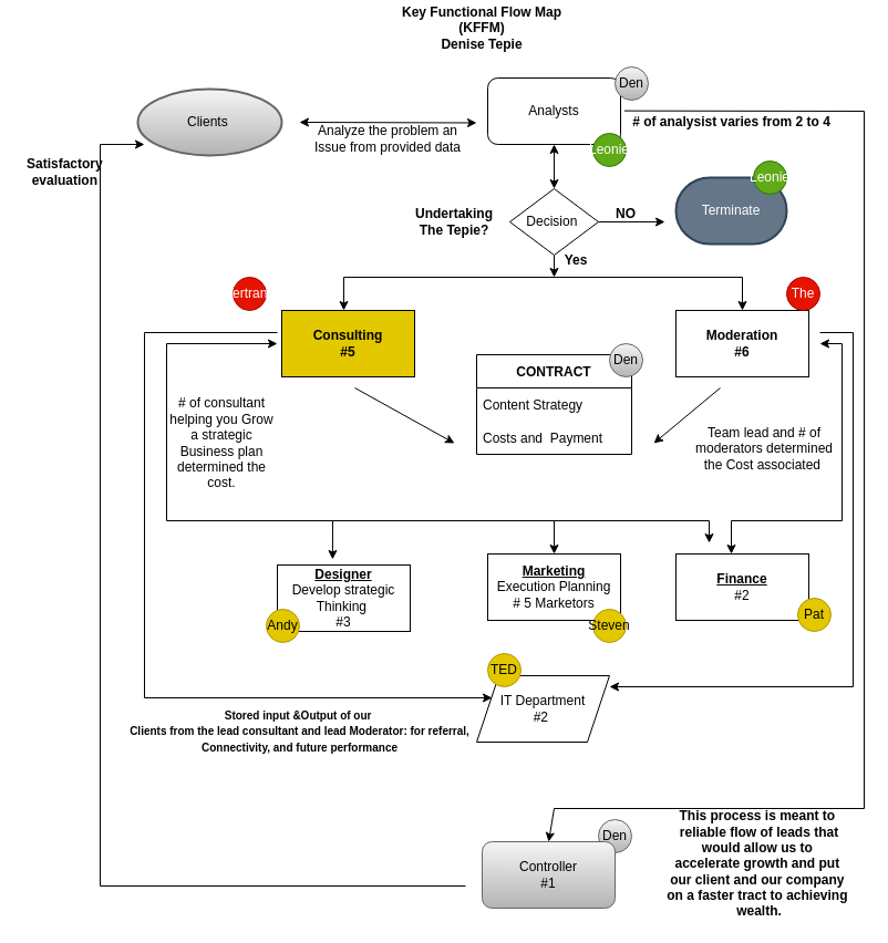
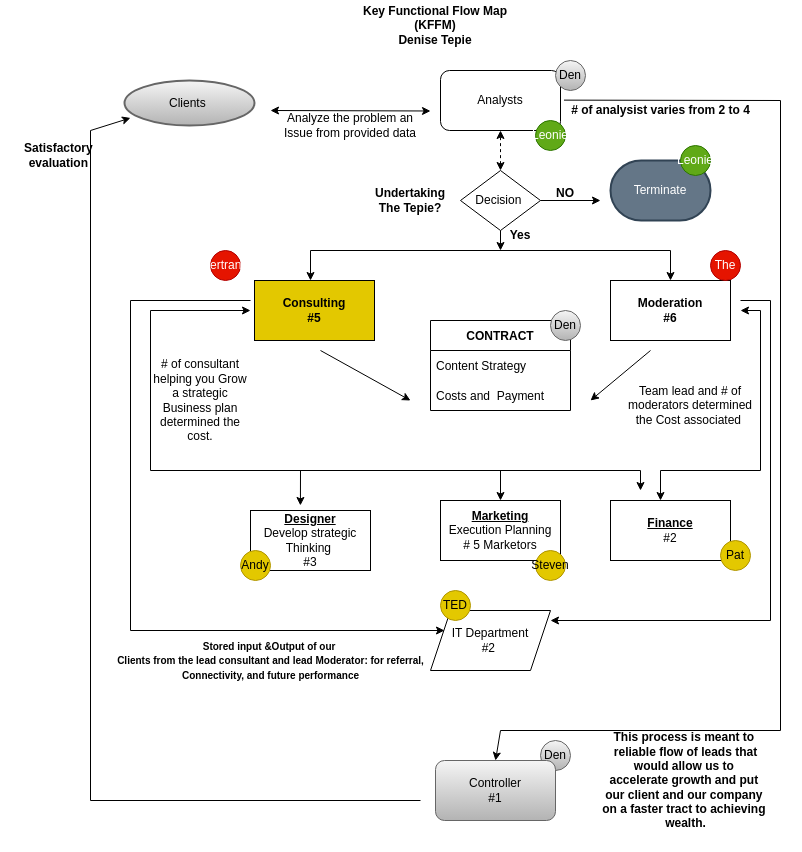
  <mxCell id="0" />
  <mxCell id="1" parent="0" />
  <mxCell id="2" value="&lt;b&gt;Consulting&lt;br&gt;#5&lt;br&gt;&lt;/b&gt;" style="rounded=0;whiteSpace=wrap;html=1;fillColor=#e3c800;" parent="1" vertex="1"><mxGeometry x="254" y="280" width="120" height="60" as="geometry" /></mxCell>
  <mxCell id="3" value="&lt;b&gt;Moderation&lt;br&gt;#6&lt;br&gt;&lt;/b&gt;" style="rounded=0;whiteSpace=wrap;html=1;" parent="1" vertex="1"><mxGeometry x="610" y="280" width="120" height="60" as="geometry" /></mxCell>
  <mxCell id="4" value="Analysts" style="rounded=1;whiteSpace=wrap;html=1;" parent="1" vertex="1"><mxGeometry x="440" y="70" width="120" height="60" as="geometry" /></mxCell>
  <mxCell id="5" value="" style="endArrow=classic;startArrow=classic;html=1;rounded=0;" parent="1" edge="1"><mxGeometry width="50" height="50" relative="1" as="geometry"><mxPoint x="270" y="110" as="sourcePoint" /><mxPoint x="430" y="110.5" as="targetPoint" /></mxGeometry></mxCell>
  <mxCell id="6" value="Leonie" style="ellipse;whiteSpace=wrap;html=1;aspect=fixed;fillColor=#60a917;fontColor=#ffffff;strokeColor=#2D7600;" parent="1" vertex="1"><mxGeometry x="535" y="120" width="30" height="30" as="geometry" /></mxCell>
  <mxCell id="7" value="Den" style="ellipse;whiteSpace=wrap;html=1;aspect=fixed;fillColor=#f5f5f5;gradientColor=#b3b3b3;strokeColor=#666666;" parent="1" vertex="1"><mxGeometry x="555" y="60" width="30" height="30" as="geometry" /></mxCell>
  <mxCell id="8" value="" style="endArrow=none;html=1;rounded=0;" parent="1" edge="1"><mxGeometry width="50" height="50" relative="1" as="geometry"><mxPoint x="310" y="250" as="sourcePoint" /><mxPoint x="670" y="250" as="targetPoint" /><Array as="points" /></mxGeometry></mxCell>
  <mxCell id="9" value="# of analysist varies from 2 to 4" style="text;html=1;align=center;verticalAlign=middle;resizable=0;points=[];autosize=1;strokeColor=none;fillColor=none;fontStyle=1" parent="1" vertex="1"><mxGeometry x="565" y="100" width="190" height="20" as="geometry" /></mxCell>
  <mxCell id="10" value="Analyze the problem an Issue from provided data" style="text;html=1;strokeColor=none;fillColor=none;align=center;verticalAlign=middle;whiteSpace=wrap;rounded=0;" parent="1" vertex="1"><mxGeometry x="280" y="110" width="140" height="30" as="geometry" /></mxCell>
  <mxCell id="11" value="Undertaking&lt;br&gt;The Tepie?" style="text;html=1;strokeColor=none;fillColor=none;align=center;verticalAlign=middle;whiteSpace=wrap;rounded=0;fontStyle=1" parent="1" vertex="1"><mxGeometry x="360" y="170" width="100" height="60" as="geometry" /></mxCell>
  <mxCell id="12" value="Decision&amp;nbsp;" style="rhombus;whiteSpace=wrap;html=1;" parent="1" vertex="1"><mxGeometry x="460" y="170" width="80" height="60" as="geometry" /></mxCell>
  <mxCell id="13" value="" style="endArrow=classic;html=1;rounded=0;" parent="1" source="12" edge="1"><mxGeometry width="50" height="50" relative="1" as="geometry"><mxPoint x="480" y="270" as="sourcePoint" /><mxPoint x="500" y="250" as="targetPoint" /></mxGeometry></mxCell>
  <mxCell id="14" value="Yes" style="text;html=1;strokeColor=none;fillColor=none;align=center;verticalAlign=middle;whiteSpace=wrap;rounded=0;fontStyle=1" parent="1" vertex="1"><mxGeometry x="490" y="220" width="60" height="30" as="geometry" /></mxCell>
  <mxCell id="15" style="edgeStyle=none;rounded=0;orthogonalLoop=1;jettySize=auto;html=1;entryX=1;entryY=0.75;entryDx=0;entryDy=0;" parent="1" edge="1"><mxGeometry relative="1" as="geometry"><mxPoint x="590" y="202.5" as="sourcePoint" /><mxPoint x="590" y="202.5" as="targetPoint" /></mxGeometry></mxCell>
  <mxCell id="16" style="edgeStyle=none;rounded=0;orthogonalLoop=1;jettySize=auto;html=1;exitX=0;exitY=0.5;exitDx=0;exitDy=0;" parent="1" edge="1"><mxGeometry relative="1" as="geometry"><mxPoint x="530" y="195" as="sourcePoint" /><mxPoint x="530" y="195" as="targetPoint" /></mxGeometry></mxCell>
  <mxCell id="17" value="" style="endArrow=classic;html=1;rounded=0;exitX=1;exitY=0.5;exitDx=0;exitDy=0;" parent="1" source="12" edge="1"><mxGeometry width="50" height="50" relative="1" as="geometry"><mxPoint x="550" y="230" as="sourcePoint" /><mxPoint x="600" y="200" as="targetPoint" /></mxGeometry></mxCell>
  <mxCell id="18" value="NO" style="text;html=1;align=center;verticalAlign=middle;whiteSpace=wrap;rounded=0;fontStyle=1;" parent="1" vertex="1"><mxGeometry x="535" y="175" width="60" height="35" as="geometry" /></mxCell>
  <mxCell id="19" value="Terminate" style="strokeWidth=2;html=1;shape=mxgraph.flowchart.terminator;whiteSpace=wrap;fillColor=#647687;fontColor=#ffffff;strokeColor=#314354;" parent="1" vertex="1"><mxGeometry x="610" y="160" width="100" height="60" as="geometry" /></mxCell>
- <mxCell id="20" value="&amp;nbsp;Clients &amp;nbsp;" style="strokeWidth=2;html=1;shape=mxgraph.flowchart.start_1;whiteSpace=wrap;fillColor=#f5f5f5;gradientColor=#b3b3b3;strokeColor=#666666;" parent="1" vertex="1"><mxGeometry x="124" y="80" width="130" height="60" as="geometry" /></mxCell>
+ <mxCell id="20" value="&amp;nbsp;Clients &amp;nbsp;" style="strokeWidth=2;html=1;shape=mxgraph.flowchart.start_1;whiteSpace=wrap;fillColor=#f5f5f5;gradientColor=#b3b3b3;strokeColor=#666666;" parent="1" vertex="1"><mxGeometry x="124" y="80" width="130" height="45" as="geometry" /></mxCell>
  <mxCell id="21" value="Leonie" style="ellipse;whiteSpace=wrap;html=1;aspect=fixed;fillColor=#60a917;fontColor=#ffffff;strokeColor=#2D7600;" parent="1" vertex="1"><mxGeometry x="680" y="145" width="30" height="30" as="geometry" /></mxCell>
  <mxCell id="22" value="" style="endArrow=classic;html=1;rounded=0;" parent="1" edge="1"><mxGeometry width="50" height="50" relative="1" as="geometry"><mxPoint x="310" y="250" as="sourcePoint" /><mxPoint x="310" y="280" as="targetPoint" /></mxGeometry></mxCell>
  <mxCell id="23" value="" style="endArrow=classic;html=1;rounded=0;entryX=0.5;entryY=0;entryDx=0;entryDy=0;" parent="1" target="3" edge="1"><mxGeometry width="50" height="50" relative="1" as="geometry"><mxPoint x="670" y="250" as="sourcePoint" /><mxPoint x="710" y="250" as="targetPoint" /></mxGeometry></mxCell>
  <mxCell id="24" value="CONTRACT" style="swimlane;fontStyle=1;childLayout=stackLayout;horizontal=1;startSize=30;horizontalStack=0;resizeParent=1;resizeParentMax=0;resizeLast=0;collapsible=1;marginBottom=0;" parent="1" vertex="1"><mxGeometry x="430" y="320" width="140" height="90" as="geometry" /></mxCell>
  <mxCell id="25" value="Content Strategy" style="text;strokeColor=none;fillColor=none;align=left;verticalAlign=middle;spacingLeft=4;spacingRight=4;overflow=hidden;points=[[0,0.5],[1,0.5]];portConstraint=eastwest;rotatable=0;" parent="24" vertex="1"><mxGeometry y="30" width="140" height="30" as="geometry" /></mxCell>
  <mxCell id="26" value="Costs and  Payment" style="text;strokeColor=none;fillColor=none;align=left;verticalAlign=middle;spacingLeft=4;spacingRight=4;overflow=hidden;points=[[0,0.5],[1,0.5]];portConstraint=eastwest;rotatable=0;" parent="24" vertex="1"><mxGeometry y="60" width="140" height="30" as="geometry" /></mxCell>
  <mxCell id="27" value="Bertrand" style="ellipse;whiteSpace=wrap;html=1;aspect=fixed;fillColor=#e51400;fontColor=#ffffff;strokeColor=#B20000;" parent="1" vertex="1"><mxGeometry x="210" y="250" width="30" height="30" as="geometry" /></mxCell>
  <mxCell id="28" value="The" style="ellipse;whiteSpace=wrap;html=1;aspect=fixed;fillColor=#e51400;fontColor=#ffffff;strokeColor=#B20000;" parent="1" vertex="1"><mxGeometry x="710" y="250" width="30" height="30" as="geometry" /></mxCell>
  <mxCell id="29" value="" style="endArrow=classic;html=1;rounded=0;" parent="1" edge="1"><mxGeometry width="50" height="50" relative="1" as="geometry"><mxPoint x="320" y="350" as="sourcePoint" /><mxPoint x="410" y="400" as="targetPoint" /></mxGeometry></mxCell>
  <mxCell id="30" value="" style="endArrow=classic;html=1;rounded=0;" parent="1" edge="1"><mxGeometry width="50" height="50" relative="1" as="geometry"><mxPoint x="650" y="350" as="sourcePoint" /><mxPoint x="590" y="400" as="targetPoint" /></mxGeometry></mxCell>
  <mxCell id="31" value="Team lead and # of moderators determined the Cost associated&amp;nbsp;" style="text;html=1;strokeColor=none;fillColor=none;align=center;verticalAlign=middle;whiteSpace=wrap;rounded=0;" parent="1" vertex="1"><mxGeometry x="620" y="380" width="140" height="50" as="geometry" /></mxCell>
  <mxCell id="32" value="# of consultant helping you Grow a strategic Business plan determined the cost.&lt;br&gt;" style="text;html=1;strokeColor=none;fillColor=none;align=center;verticalAlign=middle;whiteSpace=wrap;rounded=0;" parent="1" vertex="1"><mxGeometry x="150" y="390" width="100" height="20" as="geometry" /></mxCell>
  <mxCell id="33" value="&lt;u&gt;&lt;b&gt;Designer&lt;/b&gt;&lt;br&gt;&lt;/u&gt;Develop&amp;nbsp;strategic Thinking&amp;nbsp;&lt;br&gt;#3" style="rounded=0;whiteSpace=wrap;html=1;" parent="1" vertex="1"><mxGeometry x="250" y="510" width="120" height="60" as="geometry" /></mxCell>
  <mxCell id="34" value="&lt;b&gt;&lt;u&gt;Marketing&lt;/u&gt;&lt;br&gt;&lt;/b&gt;Execution Planning&lt;br&gt;# 5 Marketors" style="rounded=0;whiteSpace=wrap;html=1;" parent="1" vertex="1"><mxGeometry x="440" y="500" width="120" height="60" as="geometry" /></mxCell>
  <mxCell id="35" value="&lt;b&gt;&lt;u&gt;Finance&lt;br&gt;&lt;/u&gt;&lt;/b&gt;#2" style="rounded=0;whiteSpace=wrap;html=1;" parent="1" vertex="1"><mxGeometry x="610" y="500" width="120" height="60" as="geometry" /></mxCell>
  <mxCell id="36" value="Pat" style="ellipse;whiteSpace=wrap;html=1;aspect=fixed;fillColor=#e3c800;fontColor=#000000;strokeColor=#B09500;" parent="1" vertex="1"><mxGeometry x="720" y="540" width="30" height="30" as="geometry" /></mxCell>
  <mxCell id="37" value="Steven" style="ellipse;whiteSpace=wrap;html=1;aspect=fixed;fillColor=#e3c800;fontColor=#000000;strokeColor=#B09500;" parent="1" vertex="1"><mxGeometry x="535" y="550" width="30" height="30" as="geometry" /></mxCell>
  <mxCell id="38" value="Andy" style="ellipse;whiteSpace=wrap;html=1;aspect=fixed;fillColor=#e3c800;fontColor=#000000;strokeColor=#B09500;" parent="1" vertex="1"><mxGeometry x="240" y="550" width="30" height="30" as="geometry" /></mxCell>
  <mxCell id="39" value="IT Department&lt;br&gt;#2&amp;nbsp;" style="shape=parallelogram;perimeter=parallelogramPerimeter;whiteSpace=wrap;html=1;fixedSize=1;" parent="1" vertex="1"><mxGeometry x="430" y="610" width="120" height="60" as="geometry" /></mxCell>
  <mxCell id="40" value="This process is meant to&amp;nbsp;&lt;br&gt;reliable flow of leads that&lt;br&gt;would allow us to&amp;nbsp;&lt;br&gt;accelerate growth and put&amp;nbsp;&lt;br&gt;our client and our company&amp;nbsp;&lt;br&gt;on a faster tract to achieving&amp;nbsp;&lt;br&gt;wealth." style="text;html=1;align=center;verticalAlign=middle;resizable=0;points=[];autosize=1;strokeColor=none;fillColor=none;fontStyle=1;strokeWidth=0;" parent="1" vertex="1"><mxGeometry x="595" y="730" width="180" height="100" as="geometry" /></mxCell>
  <mxCell id="41" value="&lt;font style=&quot;font-size: 10px&quot;&gt;&lt;span&gt;Stored input &amp;amp;&lt;/span&gt;&lt;span&gt;Output of our&amp;nbsp;&lt;/span&gt;&lt;br&gt;&lt;span&gt;Clients from the lead consultant and lead Moderator: for referral,&lt;/span&gt;&lt;br&gt;&lt;span&gt;Connectivity, and future performance&lt;/span&gt;&lt;/font&gt;" style="text;html=1;align=center;verticalAlign=middle;resizable=0;points=[];autosize=1;strokeColor=none;fillColor=none;fontStyle=1" parent="1" vertex="1"><mxGeometry x="110" y="635" width="320" height="50" as="geometry" /></mxCell>
  <mxCell id="42" value="TED" style="ellipse;whiteSpace=wrap;html=1;aspect=fixed;fillColor=#e3c800;strokeColor=#B09500;fontColor=#000000;" parent="1" vertex="1"><mxGeometry x="440" y="590" width="30" height="30" as="geometry" /></mxCell>
  <mxCell id="43" value="Den" style="ellipse;whiteSpace=wrap;html=1;aspect=fixed;fillColor=#f5f5f5;gradientColor=#b3b3b3;strokeColor=#666666;" parent="1" vertex="1"><mxGeometry x="550" y="310" width="30" height="30" as="geometry" /></mxCell>
  <mxCell id="44" value="Den" style="ellipse;whiteSpace=wrap;html=1;aspect=fixed;fillColor=#f5f5f5;gradientColor=#b3b3b3;strokeColor=#666666;" parent="1" vertex="1"><mxGeometry x="540" y="740" width="30" height="30" as="geometry" /></mxCell>
  <mxCell id="45" value="Controller&lt;br&gt;#1" style="rounded=1;whiteSpace=wrap;html=1;fillColor=#f5f5f5;gradientColor=#b3b3b3;strokeColor=#666666;" parent="1" vertex="1"><mxGeometry x="435" y="760" width="120" height="60" as="geometry" /></mxCell>
  <mxCell id="46" value="" style="endArrow=none;html=1;rounded=0;" parent="1" edge="1"><mxGeometry width="50" height="50" relative="1" as="geometry"><mxPoint x="150" y="470" as="sourcePoint" /><mxPoint x="150" y="310" as="targetPoint" /></mxGeometry></mxCell>
  <mxCell id="47" value="" style="endArrow=none;html=1;rounded=0;" parent="1" edge="1"><mxGeometry width="50" height="50" relative="1" as="geometry"><mxPoint x="660" y="470" as="sourcePoint" /><mxPoint x="760" y="470" as="targetPoint" /></mxGeometry></mxCell>
  <mxCell id="48" value="" style="endArrow=none;html=1;rounded=0;" parent="1" edge="1"><mxGeometry width="50" height="50" relative="1" as="geometry"><mxPoint x="90" y="800" as="sourcePoint" /><mxPoint x="420" y="800" as="targetPoint" /></mxGeometry></mxCell>
  <mxCell id="49" value="" style="endArrow=none;html=1;rounded=0;" parent="1" edge="1"><mxGeometry width="50" height="50" relative="1" as="geometry"><mxPoint x="90" y="800" as="sourcePoint" /><mxPoint x="90" y="130" as="targetPoint" /></mxGeometry></mxCell>
  <mxCell id="50" value="" style="endArrow=classic;html=1;rounded=0;entryX=0.046;entryY=0.833;entryDx=0;entryDy=0;entryPerimeter=0;" parent="1" target="20" edge="1"><mxGeometry width="50" height="50" relative="1" as="geometry"><mxPoint x="90" y="130" as="sourcePoint" /><mxPoint x="140" y="110" as="targetPoint" /></mxGeometry></mxCell>
  <mxCell id="51" value="Satisfactory&amp;nbsp;&lt;br&gt;evaluation&amp;nbsp;" style="text;html=1;strokeColor=none;fillColor=none;align=center;verticalAlign=middle;whiteSpace=wrap;rounded=0;fontStyle=1" parent="1" vertex="1"><mxGeometry x="20" y="140" width="80" height="30" as="geometry" /></mxCell>
  <mxCell id="52" value="Key Functional Flow Map (KFFM)&lt;br&gt;Denise Tepie" style="text;html=1;strokeColor=none;fillColor=none;align=center;verticalAlign=middle;whiteSpace=wrap;rounded=0;fontStyle=1" parent="1" vertex="1"><mxGeometry x="360" y="20" width="150" height="10" as="geometry" /></mxCell>
  <mxCell id="53" value="" style="endArrow=none;html=1;rounded=0;" parent="1" edge="1"><mxGeometry width="50" height="50" relative="1" as="geometry"><mxPoint x="150" y="470" as="sourcePoint" /><mxPoint x="640" y="470" as="targetPoint" /></mxGeometry></mxCell>
  <mxCell id="54" value="" style="endArrow=classic;html=1;rounded=0;entryX=0.416;entryY=-0.084;entryDx=0;entryDy=0;entryPerimeter=0;" parent="1" target="33" edge="1"><mxGeometry width="50" height="50" relative="1" as="geometry"><mxPoint x="300" y="470" as="sourcePoint" /><mxPoint x="340" y="470" as="targetPoint" /></mxGeometry></mxCell>
  <mxCell id="55" value="" style="endArrow=classic;html=1;rounded=0;entryX=0.5;entryY=0;entryDx=0;entryDy=0;" parent="1" target="34" edge="1"><mxGeometry width="50" height="50" relative="1" as="geometry"><mxPoint x="500" y="470" as="sourcePoint" /><mxPoint x="530" y="470" as="targetPoint" /></mxGeometry></mxCell>
  <mxCell id="56" value="" style="endArrow=classic;html=1;rounded=0;" parent="1" edge="1"><mxGeometry width="50" height="50" relative="1" as="geometry"><mxPoint x="640" y="470" as="sourcePoint" /><mxPoint x="640" y="490" as="targetPoint" /></mxGeometry></mxCell>
  <mxCell id="57" value="" style="endArrow=classic;html=1;rounded=0;" parent="1" edge="1"><mxGeometry width="50" height="50" relative="1" as="geometry"><mxPoint x="660" y="470" as="sourcePoint" /><mxPoint x="660" y="500" as="targetPoint" /></mxGeometry></mxCell>
- <mxCell id="58" value="" style="endArrow=classic;startArrow=classic;html=1;rounded=0;fontSize=10;entryX=0.5;entryY=1;entryDx=0;entryDy=0;exitX=0.5;exitY=0;exitDx=0;exitDy=0;" parent="1" source="12" target="4" edge="1"><mxGeometry width="50" height="50" relative="1" as="geometry"><mxPoint x="500" y="160" as="sourcePoint" /><mxPoint x="500" y="140" as="targetPoint" /></mxGeometry></mxCell>
+ <mxCell id="58" value="" style="endArrow=classic;startArrow=classic;html=1;rounded=0;fontSize=10;entryX=0.5;entryY=1;entryDx=0;entryDy=0;exitX=0.5;exitY=0;exitDx=0;exitDy=0;dashed=1;" parent="1" source="12" target="4" edge="1"><mxGeometry width="50" height="50" relative="1" as="geometry"><mxPoint x="500" y="160" as="sourcePoint" /><mxPoint x="500" y="140" as="targetPoint" /></mxGeometry></mxCell>
  <mxCell id="59" value="" style="endArrow=none;html=1;rounded=0;fontSize=10;exitX=-0.008;exitY=-0.018;exitDx=0;exitDy=0;exitPerimeter=0;" parent="1" source="9" edge="1"><mxGeometry width="50" height="50" relative="1" as="geometry"><mxPoint x="570" y="130" as="sourcePoint" /><mxPoint x="780" y="100" as="targetPoint" /></mxGeometry></mxCell>
  <mxCell id="60" value="" style="endArrow=none;html=1;rounded=0;fontSize=10;" parent="1" edge="1"><mxGeometry width="50" height="50" relative="1" as="geometry"><mxPoint x="780" y="730" as="sourcePoint" /><mxPoint x="780" y="100" as="targetPoint" /></mxGeometry></mxCell>
  <mxCell id="61" value="" style="endArrow=none;html=1;rounded=0;fontSize=10;" parent="1" edge="1"><mxGeometry width="50" height="50" relative="1" as="geometry"><mxPoint x="500" y="730" as="sourcePoint" /><mxPoint x="780" y="730" as="targetPoint" /></mxGeometry></mxCell>
  <mxCell id="62" value="" style="endArrow=classic;html=1;rounded=0;fontSize=10;entryX=0.5;entryY=0;entryDx=0;entryDy=0;" parent="1" target="45" edge="1"><mxGeometry width="50" height="50" relative="1" as="geometry"><mxPoint x="500" y="730" as="sourcePoint" /><mxPoint x="495" y="750" as="targetPoint" /></mxGeometry></mxCell>
  <mxCell id="63" value="" style="endArrow=none;html=1;rounded=0;fontSize=10;" parent="1" edge="1"><mxGeometry width="50" height="50" relative="1" as="geometry"><mxPoint x="760" y="470" as="sourcePoint" /><mxPoint x="760" y="310" as="targetPoint" /></mxGeometry></mxCell>
  <mxCell id="64" value="" style="endArrow=classic;html=1;rounded=0;fontSize=10;" parent="1" edge="1"><mxGeometry width="50" height="50" relative="1" as="geometry"><mxPoint x="760" y="310" as="sourcePoint" /><mxPoint x="740" y="310" as="targetPoint" /></mxGeometry></mxCell>
  <mxCell id="65" value="" style="endArrow=classic;html=1;rounded=0;fontSize=10;" parent="1" edge="1"><mxGeometry width="50" height="50" relative="1" as="geometry"><mxPoint x="150" y="310" as="sourcePoint" /><mxPoint x="250" y="310" as="targetPoint" /></mxGeometry></mxCell>
  <mxCell id="66" value="" style="endArrow=none;html=1;rounded=0;fontSize=10;" parent="1" edge="1"><mxGeometry width="50" height="50" relative="1" as="geometry"><mxPoint x="130" y="300" as="sourcePoint" /><mxPoint x="250" y="300" as="targetPoint" /></mxGeometry></mxCell>
  <mxCell id="67" value="" style="endArrow=none;html=1;rounded=0;fontSize=10;" parent="1" edge="1"><mxGeometry width="50" height="50" relative="1" as="geometry"><mxPoint x="130" y="630" as="sourcePoint" /><mxPoint x="130" y="300" as="targetPoint" /></mxGeometry></mxCell>
  <mxCell id="68" value="" style="endArrow=classic;html=1;rounded=0;fontSize=10;" parent="1" edge="1"><mxGeometry width="50" height="50" relative="1" as="geometry"><mxPoint x="130" y="630" as="sourcePoint" /><mxPoint x="444" y="630" as="targetPoint" /><Array as="points" /></mxGeometry></mxCell>
  <mxCell id="69" value="" style="endArrow=none;html=1;rounded=0;fontSize=10;" parent="1" edge="1"><mxGeometry width="50" height="50" relative="1" as="geometry"><mxPoint x="740" y="300" as="sourcePoint" /><mxPoint x="770" y="300" as="targetPoint" /></mxGeometry></mxCell>
  <mxCell id="70" value="" style="endArrow=none;html=1;rounded=0;fontSize=10;" parent="1" edge="1"><mxGeometry width="50" height="50" relative="1" as="geometry"><mxPoint x="780" y="620" as="sourcePoint" /><mxPoint x="780" y="300" as="targetPoint" /></mxGeometry></mxCell>
  <mxCell id="71" value="" style="endArrow=none;html=1;rounded=0;fontSize=10;" parent="1" edge="1"><mxGeometry width="50" height="50" relative="1" as="geometry"><mxPoint x="770" y="620" as="sourcePoint" /><mxPoint x="770" y="300" as="targetPoint" /></mxGeometry></mxCell>
  <mxCell id="72" value="" style="endArrow=classic;html=1;rounded=0;fontSize=10;" parent="1" edge="1"><mxGeometry width="50" height="50" relative="1" as="geometry"><mxPoint x="770" y="620" as="sourcePoint" /><mxPoint x="550" y="620" as="targetPoint" /></mxGeometry></mxCell>
